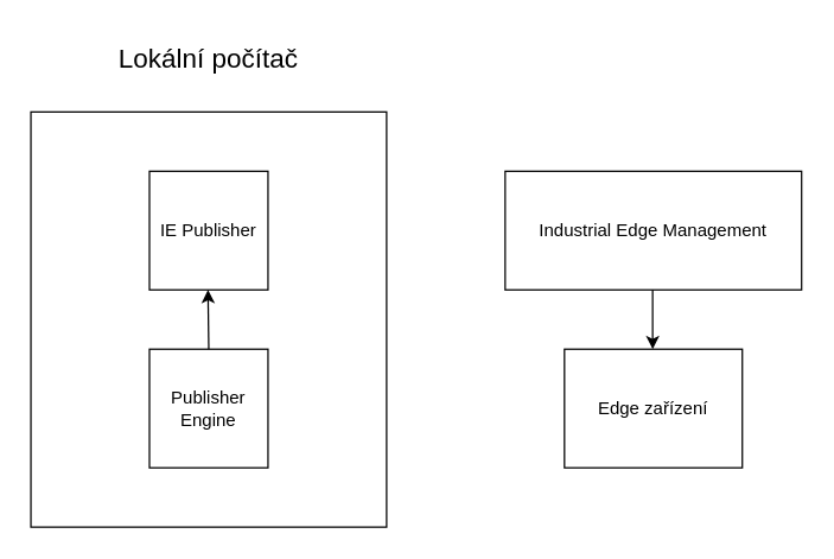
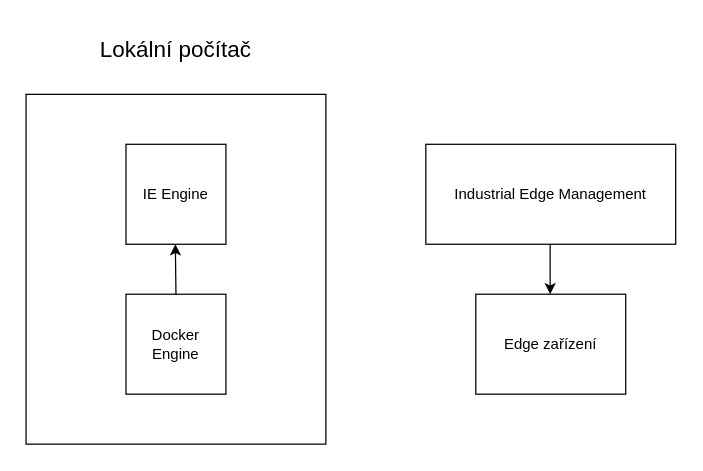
  <mxCell id="0" />
  <mxCell id="1" parent="0" />
  <mxCell id="2" value="" style="rounded=0;whiteSpace=wrap;html=1;" vertex="1" parent="1"><mxGeometry x="20" y="75" width="240" height="280" as="geometry" /></mxCell>
- <mxCell id="3" value="Publisher Engine" style="rounded=0;whiteSpace=wrap;html=1;" vertex="1" parent="1"><mxGeometry x="100" y="235" width="80" height="80" as="geometry" /></mxCell>
- <mxCell id="4" value="IE Publisher" style="rounded=0;whiteSpace=wrap;html=1;" vertex="1" parent="1"><mxGeometry x="100" y="115" width="80" height="80" as="geometry" /></mxCell>
+ <mxCell id="3" value="Docker Engine" style="rounded=0;whiteSpace=wrap;html=1;" vertex="1" parent="1"><mxGeometry x="100" y="235" width="80" height="80" as="geometry" /></mxCell>
+ <mxCell id="4" value="IE Engine" style="rounded=0;whiteSpace=wrap;html=1;" vertex="1" parent="1"><mxGeometry x="100" y="115" width="80" height="80" as="geometry" /></mxCell>
  <mxCell id="5" value="" style="endArrow=classic;html=1;" edge="1" parent="1"><mxGeometry width="50" height="50" relative="1" as="geometry"><mxPoint x="140" y="235" as="sourcePoint" /><mxPoint x="139.5" y="195" as="targetPoint" /></mxGeometry></mxCell>
  <mxCell id="6" value="Industrial Edge Management" style="rounded=0;whiteSpace=wrap;html=1;" vertex="1" parent="1"><mxGeometry x="340" y="115" width="200" height="80" as="geometry" /></mxCell>
  <mxCell id="7" value="&lt;font style=&quot;font-size: 18px&quot;&gt;Lokální počítač&lt;/font&gt;" style="text;html=1;strokeColor=none;fillColor=none;align=center;verticalAlign=middle;whiteSpace=wrap;rounded=0;" vertex="1" parent="1"><mxGeometry x="20" y="20" width="240" height="40" as="geometry" /></mxCell>
  <mxCell id="8" value="Edge zařízení" style="rounded=0;whiteSpace=wrap;html=1;" vertex="1" parent="1"><mxGeometry x="380" y="235" width="120" height="80" as="geometry" /></mxCell>
  <mxCell id="9" value="" style="endArrow=classic;html=1;" edge="1" parent="1"><mxGeometry width="50" height="50" relative="1" as="geometry"><mxPoint x="439.5" y="195" as="sourcePoint" /><mxPoint x="439.5" y="235" as="targetPoint" /></mxGeometry></mxCell>
